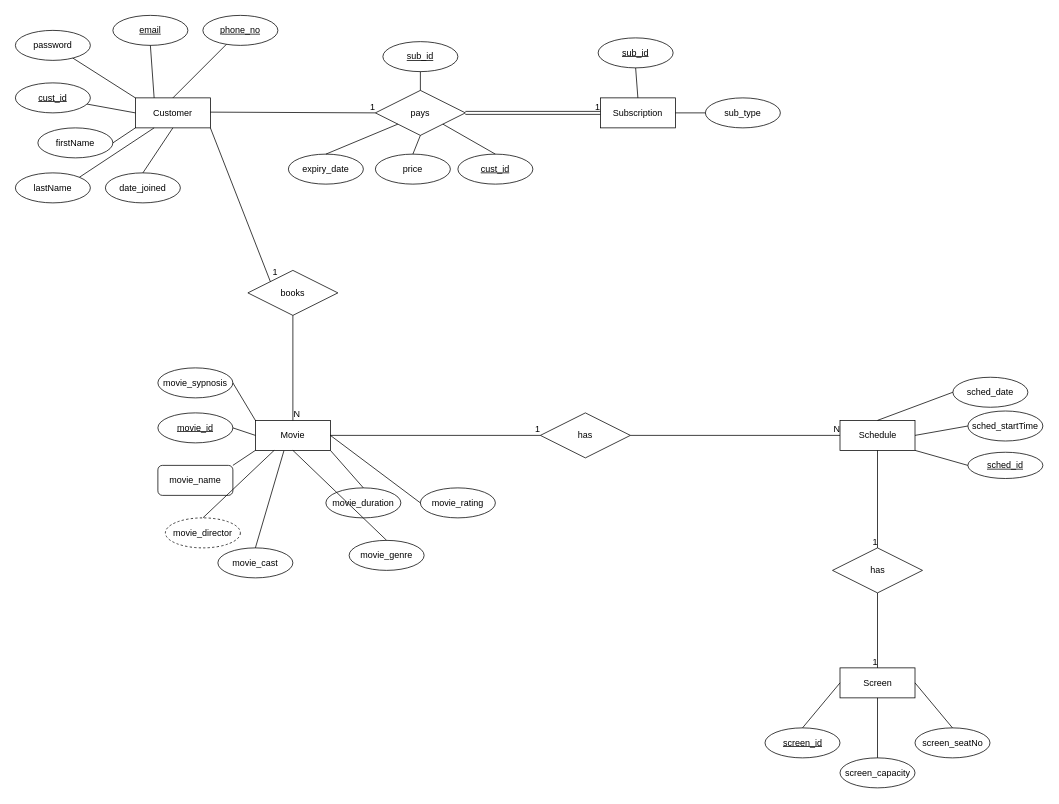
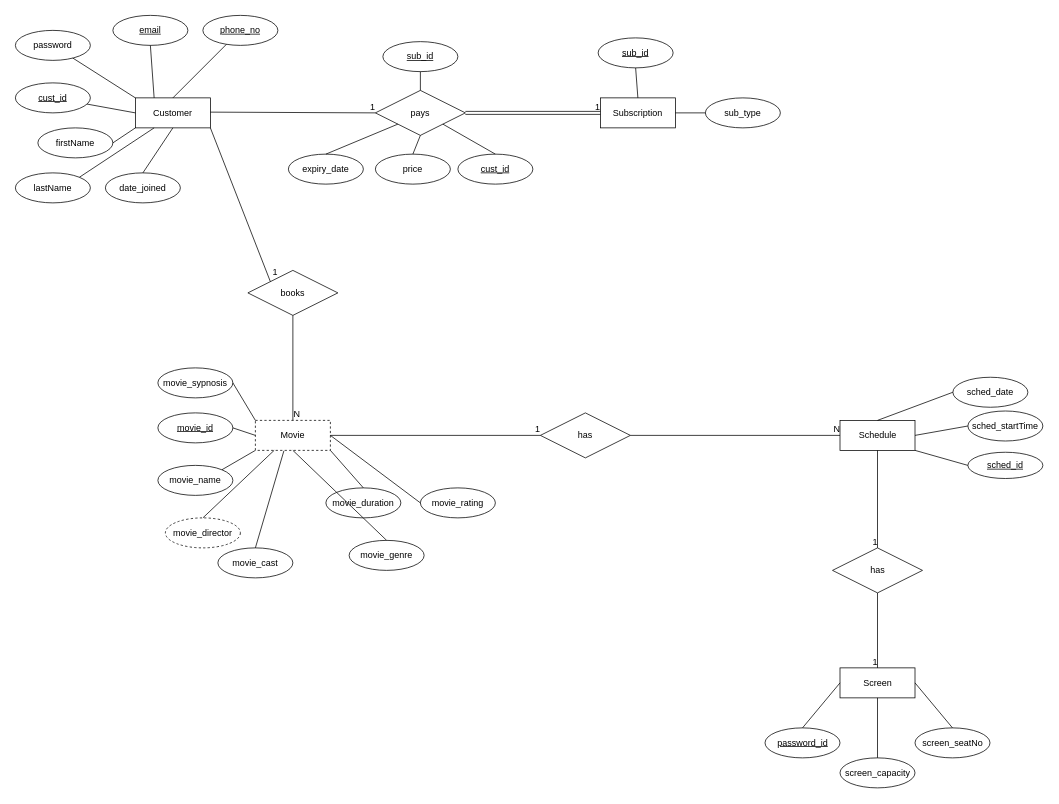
  <mxCell id="0" />
  <mxCell id="1" parent="0" />
  <mxCell id="2" value="Customer" style="whiteSpace=wrap;html=1;align=center;" parent="1" vertex="1"><mxGeometry x="180" y="130" width="100" height="40" as="geometry" /></mxCell>
  <mxCell id="3" value="firstName" style="ellipse;whiteSpace=wrap;html=1;align=center;" parent="1" vertex="1"><mxGeometry x="50" y="170" width="100" height="40" as="geometry" /></mxCell>
  <mxCell id="4" value="lastName" style="ellipse;whiteSpace=wrap;html=1;align=center;" parent="1" vertex="1"><mxGeometry x="20" y="230" width="100" height="40" as="geometry" /></mxCell>
  <mxCell id="5" value="cust_id" style="ellipse;whiteSpace=wrap;html=1;align=center;fontStyle=4;" parent="1" vertex="1"><mxGeometry x="20" y="110" width="100" height="40" as="geometry" /></mxCell>
  <mxCell id="6" value="email" style="ellipse;whiteSpace=wrap;html=1;align=center;fontStyle=4;" parent="1" vertex="1"><mxGeometry x="150" y="20" width="100" height="40" as="geometry" /></mxCell>
  <mxCell id="7" value="password" style="ellipse;whiteSpace=wrap;html=1;align=center;" parent="1" vertex="1"><mxGeometry x="20" y="40" width="100" height="40" as="geometry" /></mxCell>
  <mxCell id="8" value="phone_no" style="ellipse;whiteSpace=wrap;html=1;align=center;fontStyle=4;" parent="1" vertex="1"><mxGeometry x="270" y="20" width="100" height="40" as="geometry" /></mxCell>
  <mxCell id="9" value="pays" style="shape=rhombus;perimeter=rhombusPerimeter;whiteSpace=wrap;html=1;align=center;" parent="1" vertex="1"><mxGeometry x="500" y="120" width="120" height="60" as="geometry" /></mxCell>
  <mxCell id="10" value="cust_id" style="ellipse;whiteSpace=wrap;html=1;align=center;fontStyle=4;" parent="1" vertex="1"><mxGeometry x="610" y="205" width="100" height="40" as="geometry" /></mxCell>
  <mxCell id="11" value="price" style="ellipse;whiteSpace=wrap;html=1;align=center;" parent="1" vertex="1"><mxGeometry x="500" y="205" width="100" height="40" as="geometry" /></mxCell>
  <mxCell id="12" value="sub_id" style="ellipse;whiteSpace=wrap;html=1;align=center;fontStyle=4;" parent="1" vertex="1"><mxGeometry x="510" y="55" width="100" height="40" as="geometry" /></mxCell>
  <mxCell id="13" value="Subscription" style="whiteSpace=wrap;html=1;align=center;" parent="1" vertex="1"><mxGeometry x="800" y="130" width="100" height="40" as="geometry" /></mxCell>
  <mxCell id="14" value="date_joined" style="ellipse;whiteSpace=wrap;html=1;align=center;" parent="1" vertex="1"><mxGeometry x="140" y="230" width="100" height="40" as="geometry" /></mxCell>
  <mxCell id="15" value="sub_id" style="ellipse;whiteSpace=wrap;html=1;align=center;fontStyle=4;" parent="1" vertex="1"><mxGeometry x="797" y="50" width="100" height="40" as="geometry" /></mxCell>
  <mxCell id="16" value="sub_type" style="ellipse;whiteSpace=wrap;html=1;align=center;" parent="1" vertex="1"><mxGeometry x="940" y="130" width="100" height="40" as="geometry" /></mxCell>
  <mxCell id="17" value="expiry_date" style="ellipse;whiteSpace=wrap;html=1;align=center;" parent="1" vertex="1"><mxGeometry x="384" y="205" width="100" height="40" as="geometry" /></mxCell>
  <mxCell id="18" value="books" style="shape=rhombus;perimeter=rhombusPerimeter;whiteSpace=wrap;html=1;align=center;" parent="1" vertex="1"><mxGeometry x="330" y="360" width="120" height="60" as="geometry" /></mxCell>
- <mxCell id="19" value="Movie" style="whiteSpace=wrap;html=1;align=center;" parent="1" vertex="1"><mxGeometry x="340" y="560" width="100" height="40" as="geometry" /></mxCell>
+ <mxCell id="19" value="Movie" style="whiteSpace=wrap;html=1;align=center;dashed=1;" parent="1" vertex="1"><mxGeometry x="340" y="560" width="100" height="40" as="geometry" /></mxCell>
  <mxCell id="20" value="has" style="shape=rhombus;perimeter=rhombusPerimeter;whiteSpace=wrap;html=1;align=center;" parent="1" vertex="1"><mxGeometry x="720" y="550" width="120" height="60" as="geometry" /></mxCell>
  <mxCell id="21" value="movie_id" style="ellipse;whiteSpace=wrap;html=1;align=center;fontStyle=4;" parent="1" vertex="1"><mxGeometry x="210" y="550" width="100" height="40" as="geometry" /></mxCell>
- <mxCell id="22" value="movie_name" style="whiteSpace=wrap;html=1;align=center;rounded=1;" parent="1" vertex="1"><mxGeometry x="210" y="620" width="100" height="40" as="geometry" /></mxCell>
+ <mxCell id="22" value="movie_name" style="ellipse;whiteSpace=wrap;html=1;align=center;" parent="1" vertex="1"><mxGeometry x="210" y="620" width="100" height="40" as="geometry" /></mxCell>
  <mxCell id="23" value="movie_genre" style="ellipse;whiteSpace=wrap;html=1;align=center;" parent="1" vertex="1"><mxGeometry x="465" y="720" width="100" height="40" as="geometry" /></mxCell>
  <mxCell id="24" value="movie_sypnosis" style="ellipse;whiteSpace=wrap;html=1;align=center;" parent="1" vertex="1"><mxGeometry x="210" y="490" width="100" height="40" as="geometry" /></mxCell>
  <mxCell id="25" value="movie_duration" style="ellipse;whiteSpace=wrap;html=1;align=center;" parent="1" vertex="1"><mxGeometry x="434" y="650" width="100" height="40" as="geometry" /></mxCell>
  <mxCell id="26" value="movie_rating" style="ellipse;whiteSpace=wrap;html=1;align=center;" parent="1" vertex="1"><mxGeometry x="560" y="650" width="100" height="40" as="geometry" /></mxCell>
  <mxCell id="27" value="Screen" style="whiteSpace=wrap;html=1;align=center;" parent="1" vertex="1"><mxGeometry x="1119.5" y="890" width="100" height="40" as="geometry" /></mxCell>
- <mxCell id="28" value="screen_id" style="ellipse;whiteSpace=wrap;html=1;align=center;fontStyle=4;" parent="1" vertex="1"><mxGeometry x="1019.5" y="970" width="100" height="40" as="geometry" /></mxCell>
+ <mxCell id="28" value="password_id" style="ellipse;whiteSpace=wrap;html=1;align=center;fontStyle=4;" parent="1" vertex="1"><mxGeometry x="1019.5" y="970" width="100" height="40" as="geometry" /></mxCell>
  <mxCell id="29" value="screen_capacity" style="ellipse;whiteSpace=wrap;html=1;align=center;" parent="1" vertex="1"><mxGeometry x="1119.5" y="1010" width="100" height="40" as="geometry" /></mxCell>
  <mxCell id="30" value="screen_seatNo" style="ellipse;whiteSpace=wrap;html=1;align=center;" parent="1" vertex="1"><mxGeometry x="1219.5" y="970" width="100" height="40" as="geometry" /></mxCell>
  <mxCell id="31" value="movie_director" style="ellipse;whiteSpace=wrap;html=1;align=center;dashed=1;" parent="1" vertex="1"><mxGeometry x="220" y="690" width="100" height="40" as="geometry" /></mxCell>
  <mxCell id="32" value="movie_cast" style="ellipse;whiteSpace=wrap;html=1;align=center;" parent="1" vertex="1"><mxGeometry x="290" y="730" width="100" height="40" as="geometry" /></mxCell>
  <mxCell id="33" value="Schedule" style="whiteSpace=wrap;html=1;align=center;" parent="1" vertex="1"><mxGeometry x="1119.5" y="560" width="100" height="40" as="geometry" /></mxCell>
  <mxCell id="34" value="sched_id" style="ellipse;whiteSpace=wrap;html=1;align=center;fontStyle=4;" parent="1" vertex="1"><mxGeometry x="1290" y="602.5" width="100" height="35" as="geometry" /></mxCell>
  <mxCell id="35" value="sched_startTime" style="ellipse;whiteSpace=wrap;html=1;align=center;" parent="1" vertex="1"><mxGeometry x="1290" y="547.5" width="100" height="40" as="geometry" /></mxCell>
  <mxCell id="36" value="sched_date" style="ellipse;whiteSpace=wrap;html=1;align=center;" parent="1" vertex="1"><mxGeometry x="1270" y="502.5" width="100" height="40" as="geometry" /></mxCell>
  <mxCell id="37" value="has" style="shape=rhombus;perimeter=rhombusPerimeter;whiteSpace=wrap;html=1;align=center;" parent="1" vertex="1"><mxGeometry x="1109.5" y="730" width="120" height="60" as="geometry" /></mxCell>
  <mxCell id="38" value="" style="endArrow=none;html=1;rounded=0;exitX=0.5;exitY=0;exitDx=0;exitDy=0;entryX=0.5;entryY=1;entryDx=0;entryDy=0;" edge="1" parent="1" source="14" target="2"><mxGeometry width="50" height="50" relative="1" as="geometry"><mxPoint x="340" y="210" as="sourcePoint" /><mxPoint x="390" y="160" as="targetPoint" /></mxGeometry></mxCell>
  <mxCell id="39" value="" style="endArrow=none;html=1;rounded=0;exitX=1;exitY=0;exitDx=0;exitDy=0;entryX=0.25;entryY=1;entryDx=0;entryDy=0;" edge="1" parent="1" source="4" target="2"><mxGeometry width="50" height="50" relative="1" as="geometry"><mxPoint x="340" y="210" as="sourcePoint" /><mxPoint x="390" y="160" as="targetPoint" /></mxGeometry></mxCell>
  <mxCell id="40" value="" style="endArrow=none;html=1;rounded=0;exitX=1;exitY=0.5;exitDx=0;exitDy=0;entryX=0;entryY=1;entryDx=0;entryDy=0;" edge="1" parent="1" source="3" target="2"><mxGeometry width="50" height="50" relative="1" as="geometry"><mxPoint x="340" y="210" as="sourcePoint" /><mxPoint x="390" y="160" as="targetPoint" /></mxGeometry></mxCell>
  <mxCell id="41" value="" style="endArrow=none;html=1;rounded=0;entryX=0;entryY=0.5;entryDx=0;entryDy=0;" edge="1" parent="1" source="5" target="2"><mxGeometry width="50" height="50" relative="1" as="geometry"><mxPoint x="340" y="210" as="sourcePoint" /><mxPoint x="390" y="160" as="targetPoint" /></mxGeometry></mxCell>
  <mxCell id="42" value="" style="endArrow=none;html=1;rounded=0;entryX=0;entryY=0;entryDx=0;entryDy=0;" edge="1" parent="1" source="7" target="2"><mxGeometry width="50" height="50" relative="1" as="geometry"><mxPoint x="340" y="210" as="sourcePoint" /><mxPoint x="390" y="160" as="targetPoint" /></mxGeometry></mxCell>
  <mxCell id="43" value="" style="endArrow=none;html=1;rounded=0;entryX=0.5;entryY=1;entryDx=0;entryDy=0;exitX=0.25;exitY=0;exitDx=0;exitDy=0;" edge="1" parent="1" source="2" target="6"><mxGeometry width="50" height="50" relative="1" as="geometry"><mxPoint x="340" y="210" as="sourcePoint" /><mxPoint x="390" y="160" as="targetPoint" /></mxGeometry></mxCell>
  <mxCell id="44" value="" style="endArrow=none;html=1;rounded=0;exitX=0.5;exitY=0;exitDx=0;exitDy=0;" edge="1" parent="1" source="2" target="8"><mxGeometry width="50" height="50" relative="1" as="geometry"><mxPoint x="340" y="210" as="sourcePoint" /><mxPoint x="390" y="160" as="targetPoint" /></mxGeometry></mxCell>
  <mxCell id="45" value="" style="shape=link;html=1;rounded=0;exitX=1;exitY=0.5;exitDx=0;exitDy=0;entryX=0;entryY=0.5;entryDx=0;entryDy=0;" edge="1" parent="1" source="9" target="13"><mxGeometry relative="1" as="geometry"><mxPoint x="340" y="169" as="sourcePoint" /><mxPoint x="500" y="169" as="targetPoint" /></mxGeometry></mxCell>
  <mxCell id="46" value="1" style="resizable=0;html=1;align=right;verticalAlign=bottom;" connectable="0" vertex="1" parent="45"><mxGeometry x="1" relative="1" as="geometry" /></mxCell>
  <mxCell id="47" value="" style="endArrow=none;html=1;rounded=0;entryX=0;entryY=0.5;entryDx=0;entryDy=0;" edge="1" parent="1" target="9"><mxGeometry relative="1" as="geometry"><mxPoint x="280" y="149" as="sourcePoint" /><mxPoint x="440" y="149" as="targetPoint" /></mxGeometry></mxCell>
  <mxCell id="48" value="1" style="resizable=0;html=1;align=right;verticalAlign=bottom;" connectable="0" vertex="1" parent="47"><mxGeometry x="1" relative="1" as="geometry" /></mxCell>
  <mxCell id="49" value="" style="endArrow=none;html=1;rounded=0;exitX=0.5;exitY=0;exitDx=0;exitDy=0;entryX=0;entryY=1;entryDx=0;entryDy=0;" edge="1" parent="1" source="17" target="9"><mxGeometry relative="1" as="geometry"><mxPoint x="510" y="240" as="sourcePoint" /><mxPoint x="670" y="240" as="targetPoint" /></mxGeometry></mxCell>
  <mxCell id="50" value="" style="endArrow=none;html=1;rounded=0;entryX=0.5;entryY=1;entryDx=0;entryDy=0;exitX=0.5;exitY=0;exitDx=0;exitDy=0;" edge="1" parent="1" source="11" target="9"><mxGeometry relative="1" as="geometry"><mxPoint x="510" y="240" as="sourcePoint" /><mxPoint x="670" y="240" as="targetPoint" /></mxGeometry></mxCell>
  <mxCell id="51" value="" style="endArrow=none;html=1;rounded=0;entryX=1;entryY=1;entryDx=0;entryDy=0;exitX=0.5;exitY=0;exitDx=0;exitDy=0;" edge="1" parent="1" source="10" target="9"><mxGeometry relative="1" as="geometry"><mxPoint x="510" y="240" as="sourcePoint" /><mxPoint x="670" y="240" as="targetPoint" /></mxGeometry></mxCell>
  <mxCell id="52" value="" style="endArrow=none;html=1;rounded=0;exitX=0.5;exitY=1;exitDx=0;exitDy=0;entryX=0.5;entryY=0;entryDx=0;entryDy=0;" edge="1" parent="1" source="12" target="9"><mxGeometry relative="1" as="geometry"><mxPoint x="510" y="240" as="sourcePoint" /><mxPoint x="670" y="240" as="targetPoint" /></mxGeometry></mxCell>
  <mxCell id="53" value="" style="endArrow=none;html=1;rounded=0;exitX=0.5;exitY=1;exitDx=0;exitDy=0;entryX=0.5;entryY=0;entryDx=0;entryDy=0;" edge="1" parent="1" source="15" target="13"><mxGeometry relative="1" as="geometry"><mxPoint x="510" y="240" as="sourcePoint" /><mxPoint x="670" y="240" as="targetPoint" /></mxGeometry></mxCell>
  <mxCell id="54" value="" style="endArrow=none;html=1;rounded=0;exitX=0;exitY=0.5;exitDx=0;exitDy=0;entryX=1;entryY=0.5;entryDx=0;entryDy=0;" edge="1" parent="1" source="16" target="13"><mxGeometry relative="1" as="geometry"><mxPoint x="510" y="240" as="sourcePoint" /><mxPoint x="670" y="240" as="targetPoint" /></mxGeometry></mxCell>
  <mxCell id="55" value="" style="endArrow=none;html=1;rounded=0;exitX=1;exitY=1;exitDx=0;exitDy=0;entryX=0;entryY=0;entryDx=0;entryDy=0;" edge="1" parent="1" source="2" target="18"><mxGeometry relative="1" as="geometry"><mxPoint x="260" y="270" as="sourcePoint" /><mxPoint x="420" y="270" as="targetPoint" /></mxGeometry></mxCell>
  <mxCell id="56" value="1" style="resizable=0;html=1;align=right;verticalAlign=bottom;" connectable="0" vertex="1" parent="55"><mxGeometry x="1" relative="1" as="geometry"><mxPoint x="10" y="-5" as="offset" /></mxGeometry></mxCell>
  <mxCell id="57" value="" style="endArrow=none;html=1;rounded=0;exitX=0.5;exitY=1;exitDx=0;exitDy=0;entryX=0.5;entryY=0;entryDx=0;entryDy=0;" edge="1" parent="1" source="18" target="19"><mxGeometry relative="1" as="geometry"><mxPoint x="260" y="470" as="sourcePoint" /><mxPoint x="420" y="470" as="targetPoint" /></mxGeometry></mxCell>
  <mxCell id="58" value="N" style="resizable=0;html=1;align=right;verticalAlign=bottom;" connectable="0" vertex="1" parent="57"><mxGeometry x="1" relative="1" as="geometry"><mxPoint x="10" as="offset" /></mxGeometry></mxCell>
  <mxCell id="59" value="" style="endArrow=none;html=1;rounded=0;exitX=1;exitY=0.5;exitDx=0;exitDy=0;entryX=0;entryY=0;entryDx=0;entryDy=0;" edge="1" parent="1" source="24" target="19"><mxGeometry relative="1" as="geometry"><mxPoint x="390" y="460" as="sourcePoint" /><mxPoint x="550" y="460" as="targetPoint" /></mxGeometry></mxCell>
  <mxCell id="60" value="" style="endArrow=none;html=1;rounded=0;exitX=1;exitY=0.5;exitDx=0;exitDy=0;entryX=0;entryY=0.5;entryDx=0;entryDy=0;" edge="1" parent="1" source="21" target="19"><mxGeometry relative="1" as="geometry"><mxPoint x="390" y="460" as="sourcePoint" /><mxPoint x="550" y="460" as="targetPoint" /></mxGeometry></mxCell>
  <mxCell id="61" value="" style="endArrow=none;html=1;rounded=0;exitX=1;exitY=0;exitDx=0;exitDy=0;entryX=0;entryY=1;entryDx=0;entryDy=0;" edge="1" parent="1" source="22" target="19"><mxGeometry relative="1" as="geometry"><mxPoint x="390" y="460" as="sourcePoint" /><mxPoint x="550" y="460" as="targetPoint" /></mxGeometry></mxCell>
  <mxCell id="62" value="" style="endArrow=none;html=1;rounded=0;exitX=0.5;exitY=0;exitDx=0;exitDy=0;entryX=0.5;entryY=1;entryDx=0;entryDy=0;" edge="1" parent="1" source="23" target="19"><mxGeometry relative="1" as="geometry"><mxPoint x="390" y="460" as="sourcePoint" /><mxPoint x="550" y="460" as="targetPoint" /></mxGeometry></mxCell>
  <mxCell id="63" value="" style="endArrow=none;html=1;rounded=0;exitX=0.5;exitY=0;exitDx=0;exitDy=0;entryX=1;entryY=1;entryDx=0;entryDy=0;" edge="1" parent="1" source="25" target="19"><mxGeometry relative="1" as="geometry"><mxPoint x="390" y="460" as="sourcePoint" /><mxPoint x="550" y="460" as="targetPoint" /></mxGeometry></mxCell>
  <mxCell id="64" value="" style="endArrow=none;html=1;rounded=0;exitX=1;exitY=0.5;exitDx=0;exitDy=0;entryX=0;entryY=0.5;entryDx=0;entryDy=0;" edge="1" parent="1" source="19" target="26"><mxGeometry relative="1" as="geometry"><mxPoint x="390" y="460" as="sourcePoint" /><mxPoint x="550" y="460" as="targetPoint" /></mxGeometry></mxCell>
  <mxCell id="65" value="" style="endArrow=none;html=1;rounded=0;exitX=1;exitY=0.5;exitDx=0;exitDy=0;" edge="1" parent="1" source="19"><mxGeometry relative="1" as="geometry"><mxPoint x="610" y="570" as="sourcePoint" /><mxPoint x="720" y="580" as="targetPoint" /></mxGeometry></mxCell>
  <mxCell id="66" value="1" style="resizable=0;html=1;align=right;verticalAlign=bottom;" connectable="0" vertex="1" parent="65"><mxGeometry x="1" relative="1" as="geometry" /></mxCell>
  <mxCell id="67" value="" style="endArrow=none;html=1;rounded=0;entryX=0;entryY=0.5;entryDx=0;entryDy=0;exitX=1;exitY=0.5;exitDx=0;exitDy=0;" edge="1" parent="1" source="20" target="33"><mxGeometry relative="1" as="geometry"><mxPoint x="630" y="540" as="sourcePoint" /><mxPoint x="790" y="540" as="targetPoint" /></mxGeometry></mxCell>
  <mxCell id="68" value="N" style="resizable=0;html=1;align=right;verticalAlign=bottom;" connectable="0" vertex="1" parent="67"><mxGeometry x="1" relative="1" as="geometry"><mxPoint as="offset" /></mxGeometry></mxCell>
  <mxCell id="69" value="" style="endArrow=none;html=1;rounded=0;entryX=1;entryY=1;entryDx=0;entryDy=0;exitX=0;exitY=0.5;exitDx=0;exitDy=0;" edge="1" parent="1" source="34" target="33"><mxGeometry relative="1" as="geometry"><mxPoint x="1010" y="610" as="sourcePoint" /><mxPoint x="1170" y="610" as="targetPoint" /></mxGeometry></mxCell>
  <mxCell id="70" value="" style="endArrow=none;html=1;rounded=0;entryX=1;entryY=0.5;entryDx=0;entryDy=0;exitX=0;exitY=0.5;exitDx=0;exitDy=0;" edge="1" parent="1" source="35" target="33"><mxGeometry relative="1" as="geometry"><mxPoint x="1010" y="610" as="sourcePoint" /><mxPoint x="1170" y="610" as="targetPoint" /></mxGeometry></mxCell>
  <mxCell id="71" value="" style="endArrow=none;html=1;rounded=0;entryX=0.5;entryY=0;entryDx=0;entryDy=0;exitX=0;exitY=0.5;exitDx=0;exitDy=0;" edge="1" parent="1" source="36" target="33"><mxGeometry relative="1" as="geometry"><mxPoint x="1270" y="510" as="sourcePoint" /><mxPoint x="1170" y="610" as="targetPoint" /></mxGeometry></mxCell>
  <mxCell id="72" value="" style="endArrow=none;html=1;rounded=0;entryX=0;entryY=0.5;entryDx=0;entryDy=0;exitX=0.5;exitY=0;exitDx=0;exitDy=0;" edge="1" parent="1" source="28" target="27"><mxGeometry relative="1" as="geometry"><mxPoint x="930" y="920" as="sourcePoint" /><mxPoint x="1090" y="920" as="targetPoint" /></mxGeometry></mxCell>
  <mxCell id="73" value="" style="endArrow=none;html=1;rounded=0;entryX=0.5;entryY=1;entryDx=0;entryDy=0;exitX=0.5;exitY=0;exitDx=0;exitDy=0;" edge="1" parent="1" source="29" target="27"><mxGeometry relative="1" as="geometry"><mxPoint x="930" y="920" as="sourcePoint" /><mxPoint x="1090" y="920" as="targetPoint" /></mxGeometry></mxCell>
  <mxCell id="74" value="" style="endArrow=none;html=1;rounded=0;exitX=1;exitY=0.5;exitDx=0;exitDy=0;entryX=0.5;entryY=0;entryDx=0;entryDy=0;" edge="1" parent="1" source="27" target="30"><mxGeometry relative="1" as="geometry"><mxPoint x="930" y="920" as="sourcePoint" /><mxPoint x="1090" y="920" as="targetPoint" /></mxGeometry></mxCell>
  <mxCell id="75" value="" style="endArrow=none;html=1;rounded=0;entryX=0.25;entryY=1;entryDx=0;entryDy=0;exitX=0.5;exitY=0;exitDx=0;exitDy=0;" edge="1" parent="1" source="31" target="19"><mxGeometry relative="1" as="geometry"><mxPoint x="360" y="590" as="sourcePoint" /><mxPoint x="520" y="590" as="targetPoint" /></mxGeometry></mxCell>
  <mxCell id="76" value="" style="endArrow=none;html=1;rounded=0;exitX=0.38;exitY=1.017;exitDx=0;exitDy=0;exitPerimeter=0;entryX=0.5;entryY=0;entryDx=0;entryDy=0;" edge="1" parent="1" source="19" target="32"><mxGeometry relative="1" as="geometry"><mxPoint x="360" y="590" as="sourcePoint" /><mxPoint x="520" y="590" as="targetPoint" /></mxGeometry></mxCell>
  <mxCell id="77" value="" style="endArrow=none;html=1;rounded=0;exitX=0.5;exitY=1;exitDx=0;exitDy=0;entryX=0.5;entryY=0;entryDx=0;entryDy=0;" edge="1" parent="1" source="33" target="37"><mxGeometry relative="1" as="geometry"><mxPoint x="950" y="750" as="sourcePoint" /><mxPoint x="1110" y="750" as="targetPoint" /></mxGeometry></mxCell>
  <mxCell id="78" value="1" style="resizable=0;html=1;align=right;verticalAlign=bottom;" connectable="0" vertex="1" parent="77"><mxGeometry x="1" relative="1" as="geometry" /></mxCell>
  <mxCell id="79" value="" style="endArrow=none;html=1;rounded=0;exitX=0.5;exitY=1;exitDx=0;exitDy=0;entryX=0.5;entryY=0;entryDx=0;entryDy=0;" edge="1" parent="1" source="37" target="27"><mxGeometry relative="1" as="geometry"><mxPoint x="950" y="750" as="sourcePoint" /><mxPoint x="1110" y="750" as="targetPoint" /></mxGeometry></mxCell>
  <mxCell id="80" value="1" style="resizable=0;html=1;align=right;verticalAlign=bottom;" connectable="0" vertex="1" parent="79"><mxGeometry x="1" relative="1" as="geometry" /></mxCell>
